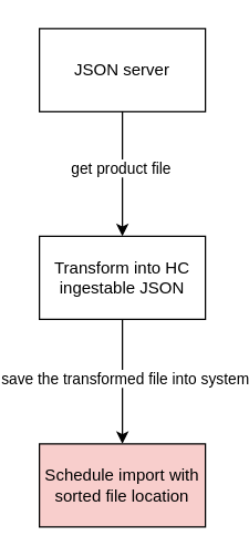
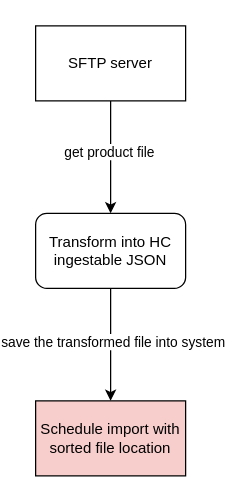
  <mxCell id="0" />
  <mxCell id="1" parent="0" />
  <mxCell id="2" style="edgeStyle=orthogonalEdgeStyle;rounded=0;orthogonalLoop=1;jettySize=auto;html=1;entryX=0.5;entryY=0;entryDx=0;entryDy=0;" edge="1" parent="1" source="4" target="7"><mxGeometry relative="1" as="geometry" /></mxCell>
  <mxCell id="3" value="get product file" style="edgeLabel;html=1;align=center;verticalAlign=middle;resizable=0;points=[];" vertex="1" connectable="0" parent="2"><mxGeometry x="-0.111" y="-2" relative="1" as="geometry"><mxPoint as="offset" /></mxGeometry></mxCell>
- <mxCell id="4" value="JSON server" style="rounded=0;whiteSpace=wrap;html=1;" vertex="1" parent="1"><mxGeometry x="20" y="20" width="120" height="60" as="geometry" /></mxCell>
+ <mxCell id="4" value="SFTP server" style="rounded=0;whiteSpace=wrap;html=1;" vertex="1" parent="1"><mxGeometry x="20" y="20" width="120" height="60" as="geometry" /></mxCell>
  <mxCell id="5" style="edgeStyle=orthogonalEdgeStyle;rounded=0;orthogonalLoop=1;jettySize=auto;html=1;entryX=0.5;entryY=0;entryDx=0;entryDy=0;" edge="1" parent="1" source="7" target="8"><mxGeometry relative="1" as="geometry" /></mxCell>
  <mxCell id="6" value="save the transformed file into system" style="edgeLabel;html=1;align=center;verticalAlign=middle;resizable=0;points=[];" vertex="1" connectable="0" parent="5"><mxGeometry x="-0.067" y="1" relative="1" as="geometry"><mxPoint as="offset" /></mxGeometry></mxCell>
- <mxCell id="7" value="Transform into HC ingestable JSON" style="rounded=0;whiteSpace=wrap;html=1;" vertex="1" parent="1"><mxGeometry x="20" y="170" width="120" height="60" as="geometry" /></mxCell>
+ <mxCell id="7" value="Transform into HC ingestable JSON" style="whiteSpace=wrap;html=1;rounded=1;" vertex="1" parent="1"><mxGeometry x="20" y="170" width="120" height="60" as="geometry" /></mxCell>
  <mxCell id="8" value="Schedule import with sorted file location" style="rounded=0;whiteSpace=wrap;html=1;fillColor=#f8cecc;" vertex="1" parent="1"><mxGeometry x="20" y="320" width="120" height="60" as="geometry" /></mxCell>
